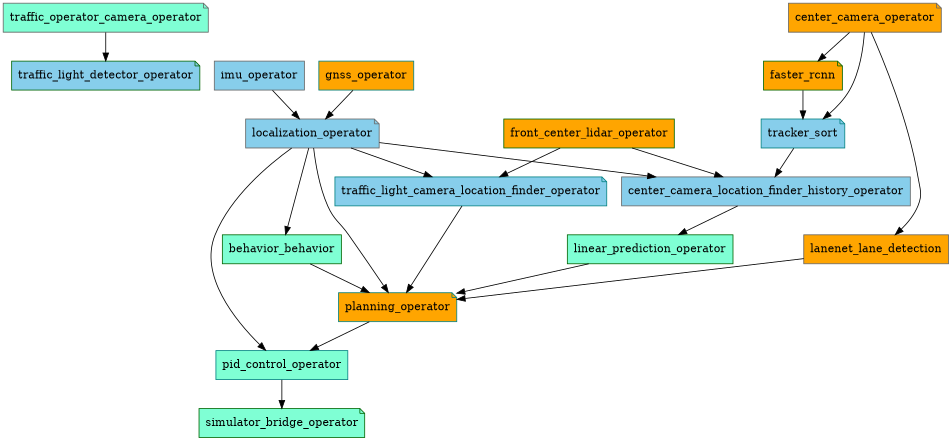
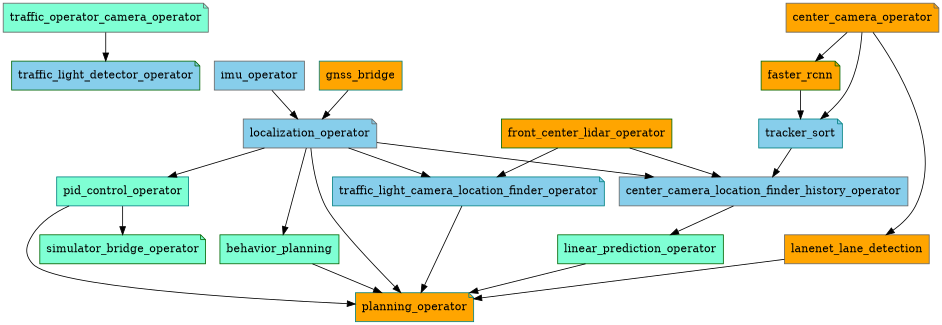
  digraph {
    node [color=gray40 fillcolor=skyblue shape=note style=filled]
    n1 [fillcolor=aquamarine label=traffic_operator_camera_operator]
    n2 [color=darkgreen label=traffic_light_detector_operator]
    n3 [label=localization_operator]
-   n4 [color=darkgreen fillcolor=aquamarine label=behavior_behavior shape=box]
+   n4 [color=darkgreen fillcolor=aquamarine label=behavior_planning shape=box]
    n5 [color=teal label=traffic_light_camera_location_finder_operator]
    n6 [color=teal fillcolor=aquamarine label=pid_control_operator shape=box]
    n7 [color=teal fillcolor=orange label=planning_operator]
    n8 [label=center_camera_location_finder_history_operator shape=box]
    n9 [color=darkgreen fillcolor=aquamarine label=simulator_bridge_operator]
    n10 [color=darkgreen fillcolor=aquamarine label=linear_prediction_operator shape=box]
    n11 [color=darkgreen fillcolor=orange label=faster_rcnn]
    n12 [color=teal label=tracker_sort]
-   n13 [color=teal fillcolor=orange label=gnss_operator shape=box]
+   n13 [color=teal fillcolor=orange label=gnss_bridge shape=box]
    n14 [label=imu_operator shape=box]
    n15 [fillcolor=orange label=center_camera_operator]
    n16 [fillcolor=orange label=lanenet_lane_detection shape=box]
    n17 [color=darkgreen fillcolor=orange label=front_center_lidar_operator shape=box]
    n1 -> n2
    n3 -> n4
    n3 -> n5
    n3 -> n6
    n3 -> n7
    n3 -> n8
    n4 -> n7
    n5 -> n7
    n6 -> n9
-   n7 -> n6
+   n6 -> n7
    n8 -> n10
    n10 -> n7
    n11 -> n12
    n12 -> n8
    n13 -> n3
    n14 -> n3
    n15 -> n11
    n15 -> n12
    n15 -> n16
    n16 -> n7
    n17 -> n5
    n17 -> n8
  }
